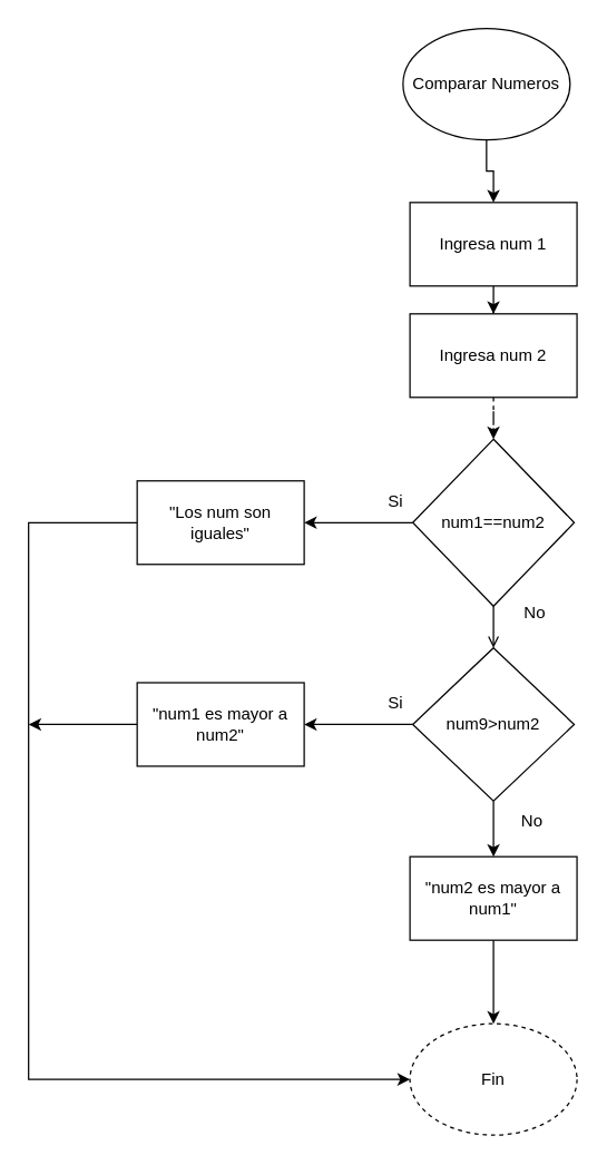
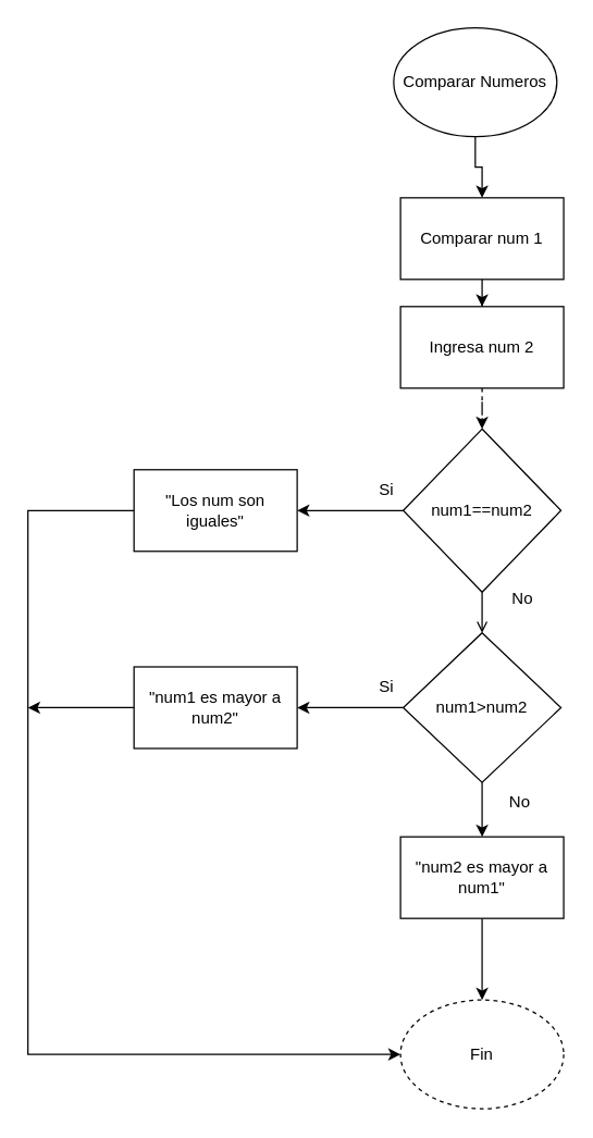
  <mxCell id="0" />
  <mxCell id="1" parent="0" />
  <mxCell id="2" value="" style="edgeStyle=orthogonalEdgeStyle;rounded=0;orthogonalLoop=1;jettySize=auto;html=1;" edge="1" parent="1" source="3" target="5"><mxGeometry relative="1" as="geometry" /></mxCell>
  <mxCell id="3" value="Comparar Numeros" style="ellipse;whiteSpace=wrap;html=1;" vertex="1" parent="1"><mxGeometry x="289" y="20" width="120" height="80" as="geometry" /></mxCell>
  <mxCell id="4" value="" style="edgeStyle=orthogonalEdgeStyle;rounded=0;orthogonalLoop=1;jettySize=auto;html=1;" edge="1" parent="1" source="5" target="7"><mxGeometry relative="1" as="geometry" /></mxCell>
- <mxCell id="5" value="Ingresa num 1" style="whiteSpace=wrap;html=1;" vertex="1" parent="1"><mxGeometry x="294" y="145" width="120" height="60" as="geometry" /></mxCell>
+ <mxCell id="5" value="Comparar num 1" style="whiteSpace=wrap;html=1;" vertex="1" parent="1"><mxGeometry x="294" y="145" width="120" height="60" as="geometry" /></mxCell>
  <mxCell id="6" value="" style="edgeStyle=orthogonalEdgeStyle;rounded=0;orthogonalLoop=1;jettySize=auto;html=1;dashed=1;" edge="1" parent="1" source="7" target="10"><mxGeometry relative="1" as="geometry" /></mxCell>
  <mxCell id="7" value="Ingresa num 2" style="whiteSpace=wrap;html=1;" vertex="1" parent="1"><mxGeometry x="294" y="225" width="120" height="60" as="geometry" /></mxCell>
  <mxCell id="8" value="" style="edgeStyle=orthogonalEdgeStyle;rounded=0;orthogonalLoop=1;jettySize=auto;html=1;" edge="1" parent="1" source="10" target="12"><mxGeometry relative="1" as="geometry" /></mxCell>
  <mxCell id="9" value="" style="edgeStyle=orthogonalEdgeStyle;rounded=0;orthogonalLoop=1;jettySize=auto;html=1;endArrow=open;" edge="1" parent="1" source="10" target="15"><mxGeometry relative="1" as="geometry" /></mxCell>
  <mxCell id="10" value="num1==num2" style="rhombus;whiteSpace=wrap;html=1;" vertex="1" parent="1"><mxGeometry x="296" y="315" width="116" height="120" as="geometry" /></mxCell>
  <mxCell id="11" style="edgeStyle=orthogonalEdgeStyle;rounded=0;orthogonalLoop=1;jettySize=auto;html=1;entryX=0;entryY=0.5;entryDx=0;entryDy=0;" edge="1" parent="1" source="12" target="24"><mxGeometry relative="1" as="geometry"><Array as="points"><mxPoint x="20" y="375" /><mxPoint x="20" y="775" /></Array></mxGeometry></mxCell>
  <mxCell id="12" value="&quot;Los num son iguales&quot;" style="whiteSpace=wrap;html=1;" vertex="1" parent="1"><mxGeometry x="98" y="345" width="120" height="60" as="geometry" /></mxCell>
  <mxCell id="13" value="" style="edgeStyle=orthogonalEdgeStyle;rounded=0;orthogonalLoop=1;jettySize=auto;html=1;" edge="1" parent="1" source="15" target="19"><mxGeometry relative="1" as="geometry" /></mxCell>
  <mxCell id="14" value="" style="edgeStyle=orthogonalEdgeStyle;rounded=0;orthogonalLoop=1;jettySize=auto;html=1;" edge="1" parent="1" source="15" target="22"><mxGeometry relative="1" as="geometry" /></mxCell>
- <mxCell id="15" value="num9&amp;gt;num2" style="rhombus;whiteSpace=wrap;html=1;" vertex="1" parent="1"><mxGeometry x="296" y="465" width="116" height="110" as="geometry" /></mxCell>
+ <mxCell id="15" value="num1&amp;gt;num2" style="rhombus;whiteSpace=wrap;html=1;" vertex="1" parent="1"><mxGeometry x="296" y="465" width="116" height="110" as="geometry" /></mxCell>
  <mxCell id="16" value="Si" style="text;html=1;align=center;verticalAlign=middle;whiteSpace=wrap;rounded=0;" vertex="1" parent="1"><mxGeometry x="254" y="345" width="60" height="30" as="geometry" /></mxCell>
  <mxCell id="17" value="No" style="text;html=1;align=center;verticalAlign=middle;whiteSpace=wrap;rounded=0;" vertex="1" parent="1"><mxGeometry x="354" y="425" width="60" height="30" as="geometry" /></mxCell>
  <mxCell id="18" style="edgeStyle=orthogonalEdgeStyle;rounded=0;orthogonalLoop=1;jettySize=auto;html=1;" edge="1" parent="1" source="19"><mxGeometry relative="1" as="geometry"><mxPoint x="20" y="520" as="targetPoint" /></mxGeometry></mxCell>
  <mxCell id="19" value="&quot;num1 es mayor a num2&quot;" style="whiteSpace=wrap;html=1;" vertex="1" parent="1"><mxGeometry x="98" y="490" width="120" height="60" as="geometry" /></mxCell>
  <mxCell id="20" value="Si" style="text;html=1;align=center;verticalAlign=middle;whiteSpace=wrap;rounded=0;" vertex="1" parent="1"><mxGeometry x="254" y="490" width="60" height="30" as="geometry" /></mxCell>
  <mxCell id="21" style="edgeStyle=orthogonalEdgeStyle;rounded=0;orthogonalLoop=1;jettySize=auto;html=1;entryX=0.5;entryY=0;entryDx=0;entryDy=0;" edge="1" parent="1" source="22" target="24"><mxGeometry relative="1" as="geometry" /></mxCell>
  <mxCell id="22" value="&quot;num2 es mayor a num1&quot;" style="whiteSpace=wrap;html=1;" vertex="1" parent="1"><mxGeometry x="294" y="615" width="120" height="60" as="geometry" /></mxCell>
  <mxCell id="23" value="No" style="text;html=1;align=center;verticalAlign=middle;whiteSpace=wrap;rounded=0;" vertex="1" parent="1"><mxGeometry x="352" y="575" width="60" height="30" as="geometry" /></mxCell>
  <mxCell id="24" value="Fin" style="ellipse;whiteSpace=wrap;html=1;dashed=1;" vertex="1" parent="1"><mxGeometry x="294" y="735" width="120" height="80" as="geometry" /></mxCell>
